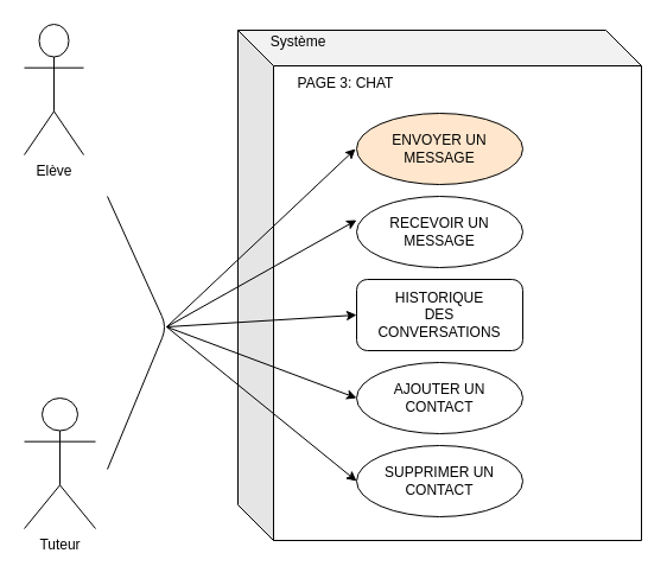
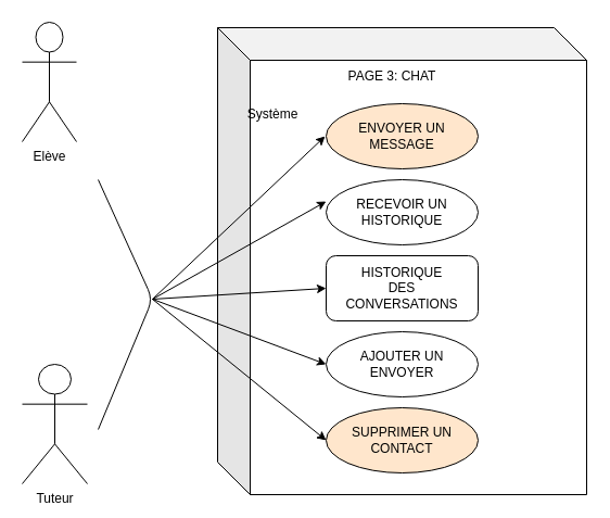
  <mxCell id="0" />
  <mxCell id="1" parent="0" />
  <mxCell id="2" value="Elève" style="shape=umlActor;verticalLabelPosition=bottom;verticalAlign=top;html=1;outlineConnect=0;" vertex="1" parent="1"><mxGeometry x="20" y="20" width="50" height="110" as="geometry" /></mxCell>
  <mxCell id="3" value="Tuteur" style="shape=umlActor;verticalLabelPosition=bottom;verticalAlign=top;html=1;outlineConnect=0;" vertex="1" parent="1"><mxGeometry x="20" y="335" width="60" height="110" as="geometry" /></mxCell>
  <mxCell id="4" value="" style="shape=cube;whiteSpace=wrap;html=1;boundedLbl=1;backgroundOutline=1;darkOpacity=0.05;darkOpacity2=0.1;size=30;" vertex="1" parent="1"><mxGeometry x="200" y="25" width="340" height="430" as="geometry" /></mxCell>
- <mxCell id="5" value="Système" style="text;html=1;strokeColor=none;fillColor=none;align=center;verticalAlign=middle;whiteSpace=wrap;rounded=0;" vertex="1" parent="1"><mxGeometry x="211" y="25" width="80" height="20" as="geometry" /></mxCell>
- <mxCell id="6" value="PAGE 3: CHAT" style="text;html=1;strokeColor=none;fillColor=none;align=center;verticalAlign=middle;whiteSpace=wrap;rounded=0;" vertex="1" parent="1"><mxGeometry x="211" y="55" width="160" height="30" as="geometry" /></mxCell>
+ <mxCell id="5" value="Système" style="text;html=1;strokeColor=none;fillColor=none;align=center;verticalAlign=middle;whiteSpace=wrap;rounded=0;" vertex="1" parent="1"><mxGeometry x="211" y="95" width="80" height="20" as="geometry" /></mxCell>
+ <mxCell id="6" value="PAGE 3: CHAT" style="text;html=1;strokeColor=none;fillColor=none;align=center;verticalAlign=middle;whiteSpace=wrap;rounded=0;" vertex="1" parent="1"><mxGeometry x="281" y="55" width="160" height="30" as="geometry" /></mxCell>
  <mxCell id="7" value="ENVOYER UN MESSAGE" style="ellipse;whiteSpace=wrap;html=1;fillColor=#ffe6cc;" vertex="1" parent="1"><mxGeometry x="300" y="95" width="140" height="60" as="geometry" /></mxCell>
- <mxCell id="8" value="RECEVOIR UN MESSAGE" style="ellipse;whiteSpace=wrap;html=1;" vertex="1" parent="1"><mxGeometry x="300" y="165" width="140" height="60" as="geometry" /></mxCell>
- <mxCell id="9" value="AJOUTER UN&lt;br&gt;CONTACT" style="ellipse;whiteSpace=wrap;html=1;" vertex="1" parent="1"><mxGeometry x="300" y="305" width="140" height="60" as="geometry" /></mxCell>
- <mxCell id="10" value="SUPPRIMER UN CONTACT" style="ellipse;whiteSpace=wrap;html=1;" vertex="1" parent="1"><mxGeometry x="300" y="375" width="140" height="60" as="geometry" /></mxCell>
+ <mxCell id="8" value="RECEVOIR UN HISTORIQUE" style="ellipse;whiteSpace=wrap;html=1;" vertex="1" parent="1"><mxGeometry x="300" y="165" width="140" height="60" as="geometry" /></mxCell>
+ <mxCell id="9" value="AJOUTER UN&lt;br&gt;ENVOYER" style="ellipse;whiteSpace=wrap;html=1;" vertex="1" parent="1"><mxGeometry x="300" y="305" width="140" height="60" as="geometry" /></mxCell>
+ <mxCell id="10" value="SUPPRIMER UN CONTACT" style="ellipse;whiteSpace=wrap;html=1;fillColor=#ffe6cc;" vertex="1" parent="1"><mxGeometry x="300" y="375" width="140" height="60" as="geometry" /></mxCell>
  <mxCell id="11" value="HISTORIQUE&lt;br&gt;DES&lt;br&gt;CONVERSATIONS" style="whiteSpace=wrap;html=1;rounded=1;" vertex="1" parent="1"><mxGeometry x="300" y="235" width="140" height="60" as="geometry" /></mxCell>
  <mxCell id="12" value="" style="endArrow=none;html=1;" edge="1" parent="1"><mxGeometry width="50" height="50" relative="1" as="geometry"><mxPoint x="90" y="395" as="sourcePoint" /><mxPoint x="90" y="165" as="targetPoint" /><Array as="points"><mxPoint x="140" y="275" /></Array></mxGeometry></mxCell>
  <mxCell id="13" value="" style="endArrow=classic;html=1;" edge="1" parent="1"><mxGeometry width="50" height="50" relative="1" as="geometry"><mxPoint x="140" y="275" as="sourcePoint" /><mxPoint x="300" y="185" as="targetPoint" /></mxGeometry></mxCell>
  <mxCell id="14" value="" style="endArrow=classic;html=1;entryX=0;entryY=0.5;entryDx=0;entryDy=0;" edge="1" parent="1" target="11"><mxGeometry width="50" height="50" relative="1" as="geometry"><mxPoint x="140" y="275" as="sourcePoint" /><mxPoint x="300" y="185" as="targetPoint" /></mxGeometry></mxCell>
  <mxCell id="15" value="" style="endArrow=classic;html=1;" edge="1" parent="1"><mxGeometry width="50" height="50" relative="1" as="geometry"><mxPoint x="140" y="275" as="sourcePoint" /><mxPoint x="299" y="125" as="targetPoint" /></mxGeometry></mxCell>
  <mxCell id="16" value="" style="endArrow=classic;html=1;" edge="1" parent="1"><mxGeometry width="50" height="50" relative="1" as="geometry"><mxPoint x="140" y="275" as="sourcePoint" /><mxPoint x="300" y="335" as="targetPoint" /></mxGeometry></mxCell>
  <mxCell id="17" value="" style="endArrow=classic;html=1;" edge="1" parent="1"><mxGeometry width="50" height="50" relative="1" as="geometry"><mxPoint x="140" y="275" as="sourcePoint" /><mxPoint x="300" y="405" as="targetPoint" /></mxGeometry></mxCell>
